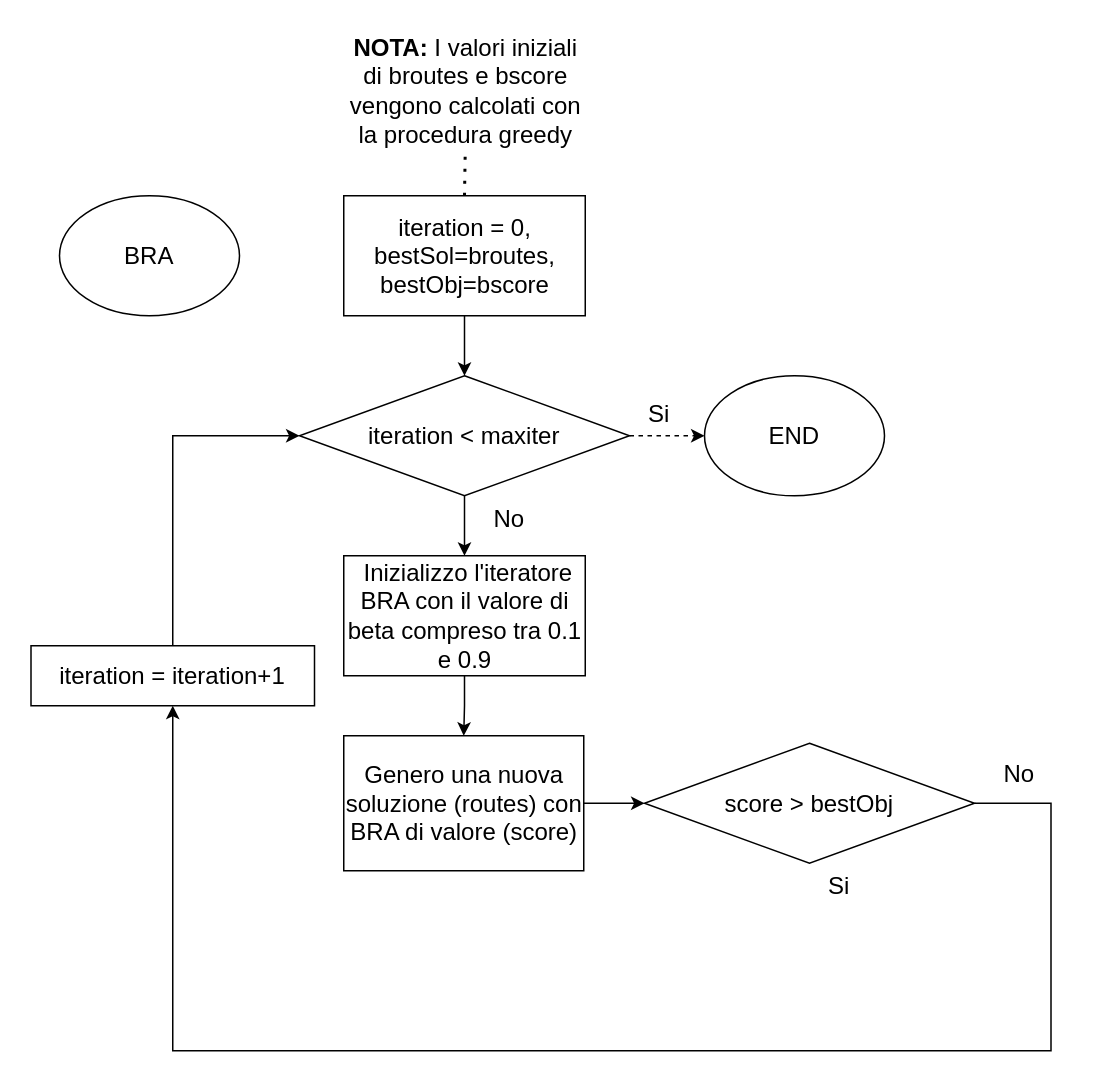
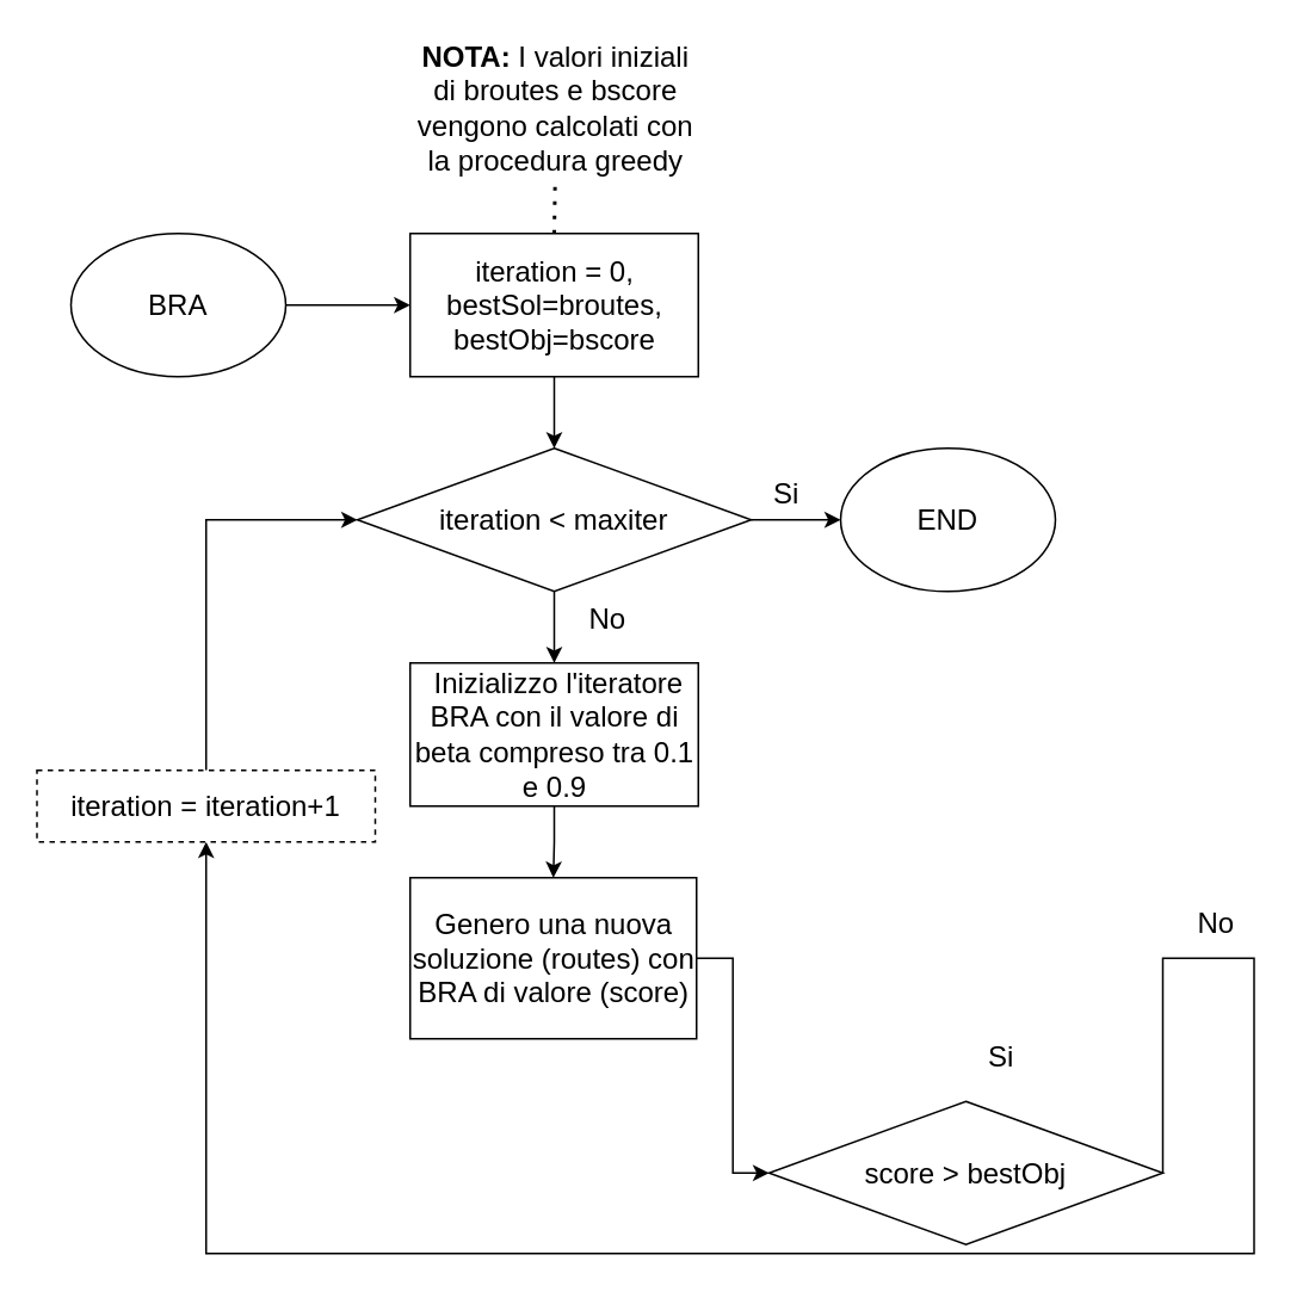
  <mxCell id="0" />
  <mxCell id="1" parent="0" />
+ <mxCell id="2" value="" style="edgeStyle=orthogonalEdgeStyle;rounded=0;orthogonalLoop=1;jettySize=auto;entryX=0;entryY=0.5;entryDx=0;entryDy=0;fontSize=16;labelBackgroundColor=none;html=1;" edge="1" parent="1" source="3" target="5"><mxGeometry relative="1" as="geometry" /></mxCell>
  <mxCell id="3" value="BRA" style="ellipse;fontSize=16;labelBackgroundColor=none;whiteSpace=wrap;html=1;" vertex="1" parent="1"><mxGeometry x="39" y="130" width="120" height="80" as="geometry" /></mxCell>
  <mxCell id="4" value="" style="edgeStyle=orthogonalEdgeStyle;rounded=0;orthogonalLoop=1;jettySize=auto;entryX=0.5;entryY=0;entryDx=0;entryDy=0;fontSize=16;labelBackgroundColor=none;html=1;" edge="1" parent="1" source="5" target="8"><mxGeometry relative="1" as="geometry" /></mxCell>
  <mxCell id="5" value="iteration = 0,&lt;br style=&quot;font-size: 16px;&quot;&gt;bestSol=broutes,&lt;br style=&quot;font-size: 16px;&quot;&gt;bestObj=bscore" style="rounded=0;fontSize=16;labelBackgroundColor=none;whiteSpace=wrap;html=1;" vertex="1" parent="1"><mxGeometry x="228.5" y="130" width="161" height="80" as="geometry" /></mxCell>
- <mxCell id="6" value="" style="edgeStyle=orthogonalEdgeStyle;rounded=0;orthogonalLoop=1;jettySize=auto;entryX=0;entryY=0.5;entryDx=0;entryDy=0;fontSize=16;labelBackgroundColor=none;html=1;dashed=1;" edge="1" parent="1" source="8" target="9"><mxGeometry relative="1" as="geometry" /></mxCell>
+ <mxCell id="6" value="" style="edgeStyle=orthogonalEdgeStyle;rounded=0;orthogonalLoop=1;jettySize=auto;entryX=0;entryY=0.5;entryDx=0;entryDy=0;fontSize=16;labelBackgroundColor=none;html=1;" edge="1" parent="1" source="8" target="9"><mxGeometry relative="1" as="geometry" /></mxCell>
  <mxCell id="7" value="" style="edgeStyle=orthogonalEdgeStyle;rounded=0;orthogonalLoop=1;jettySize=auto;entryX=0.5;entryY=0;entryDx=0;entryDy=0;fontSize=16;labelBackgroundColor=none;html=1;" edge="1" parent="1" source="8" target="11"><mxGeometry relative="1" as="geometry" /></mxCell>
  <mxCell id="8" value="iteration &amp;lt; maxiter" style="rhombus;fontSize=16;labelBackgroundColor=none;whiteSpace=wrap;html=1;" vertex="1" parent="1"><mxGeometry x="199" y="250" width="220" height="80" as="geometry" /></mxCell>
  <mxCell id="9" value="END" style="ellipse;fontSize=16;labelBackgroundColor=none;whiteSpace=wrap;html=1;" vertex="1" parent="1"><mxGeometry x="469" y="250" width="120" height="80" as="geometry" /></mxCell>
  <mxCell id="10" value="" style="edgeStyle=orthogonalEdgeStyle;rounded=0;orthogonalLoop=1;jettySize=auto;entryX=0.5;entryY=0;entryDx=0;entryDy=0;fontSize=16;labelBackgroundColor=none;html=1;" edge="1" parent="1" source="11" target="13"><mxGeometry relative="1" as="geometry" /></mxCell>
  <mxCell id="11" value="&amp;nbsp;Inizializzo l'iteratore BRA con il valore di beta compreso tra 0.1 e 0.9" style="rounded=0;fontSize=16;labelBackgroundColor=none;whiteSpace=wrap;html=1;" vertex="1" parent="1"><mxGeometry x="228.5" y="370" width="161" height="80" as="geometry" /></mxCell>
  <mxCell id="12" value="" style="edgeStyle=orthogonalEdgeStyle;rounded=0;orthogonalLoop=1;jettySize=auto;entryX=0;entryY=0.5;entryDx=0;entryDy=0;fontSize=16;labelBackgroundColor=none;html=1;" edge="1" parent="1" source="13" target="15"><mxGeometry relative="1" as="geometry" /></mxCell>
  <mxCell id="13" value="Genero una nuova soluzione (routes) con BRA di valore (score)" style="rounded=0;fontSize=16;labelBackgroundColor=none;whiteSpace=wrap;html=1;" vertex="1" parent="1"><mxGeometry x="228.5" y="490" width="160" height="90" as="geometry" /></mxCell>
  <mxCell id="14" value="" style="edgeStyle=orthogonalEdgeStyle;rounded=0;orthogonalLoop=1;jettySize=auto;fontSize=16;exitX=1;exitY=0.5;exitDx=0;exitDy=0;labelBackgroundColor=none;html=1;entryX=0.5;entryY=1;entryDx=0;entryDy=0;" edge="1" parent="1" source="15" target="17"><mxGeometry relative="1" as="geometry"><mxPoint x="670" y="570" as="sourcePoint" /><mxPoint x="100" y="550" as="targetPoint" /><Array as="points"><mxPoint x="700" y="535" /><mxPoint x="700" y="700" /><mxPoint x="115" y="700" /></Array></mxGeometry></mxCell>
- <mxCell id="15" value="score &amp;gt; bestObj" style="rhombus;fontSize=16;labelBackgroundColor=none;whiteSpace=wrap;html=1;" vertex="1" parent="1"><mxGeometry x="429" y="495" width="220" height="80" as="geometry" /></mxCell>
+ <mxCell id="15" value="score &amp;gt; bestObj" style="rhombus;fontSize=16;labelBackgroundColor=none;whiteSpace=wrap;html=1;" vertex="1" parent="1"><mxGeometry x="429" y="615" width="220" height="80" as="geometry" /></mxCell>
  <mxCell id="16" value="" style="edgeStyle=orthogonalEdgeStyle;rounded=0;orthogonalLoop=1;jettySize=auto;entryX=0;entryY=0.5;entryDx=0;entryDy=0;fontSize=16;labelBackgroundColor=none;html=1;" edge="1" parent="1" source="17" target="8"><mxGeometry relative="1" as="geometry" /></mxCell>
- <mxCell id="17" value="iteration = iteration+1" style="rounded=0;fontSize=16;labelBackgroundColor=none;whiteSpace=wrap;html=1;" vertex="1" parent="1"><mxGeometry x="20" y="430" width="189" height="40" as="geometry" /></mxCell>
+ <mxCell id="17" value="iteration = iteration+1" style="rounded=0;fontSize=16;labelBackgroundColor=none;whiteSpace=wrap;html=1;dashed=1;" vertex="1" parent="1"><mxGeometry x="20" y="430" width="189" height="40" as="geometry" /></mxCell>
  <mxCell id="18" value="" style="endArrow=none;dashed=1;dashPattern=1 3;strokeWidth=2;rounded=0;exitX=0.5;exitY=0;exitDx=0;exitDy=0;entryX=0.5;entryY=1;entryDx=0;entryDy=0;fontSize=16;labelBackgroundColor=none;html=1;" edge="1" parent="1" source="5" target="19"><mxGeometry width="50" height="50" relative="1" as="geometry"><mxPoint x="360" y="170" as="sourcePoint" /><mxPoint x="310" y="100" as="targetPoint" /></mxGeometry></mxCell>
  <mxCell id="19" value="&lt;b&gt;NOTA:&lt;/b&gt; I valori iniziali di broutes e bscore vengono calcolati con la procedura greedy" style="text;strokeColor=none;fillColor=none;align=center;verticalAlign=middle;rounded=0;fontSize=16;labelBackgroundColor=none;whiteSpace=wrap;html=1;" vertex="1" parent="1"><mxGeometry x="229.5" y="20" width="160" height="80" as="geometry" /></mxCell>
  <mxCell id="20" value="Si" style="text;strokeColor=none;fillColor=none;align=center;verticalAlign=middle;rounded=0;fontSize=16;labelBackgroundColor=none;whiteSpace=wrap;html=1;" vertex="1" parent="1"><mxGeometry x="409" y="260" width="60" height="30" as="geometry" /></mxCell>
  <mxCell id="21" value="No" style="text;strokeColor=none;fillColor=none;align=center;verticalAlign=middle;rounded=0;fontSize=16;labelBackgroundColor=none;whiteSpace=wrap;html=1;" vertex="1" parent="1"><mxGeometry x="309" y="330" width="60" height="30" as="geometry" /></mxCell>
  <mxCell id="22" value="Si" style="text;strokeColor=none;fillColor=none;align=center;verticalAlign=middle;rounded=0;fontSize=16;labelBackgroundColor=none;whiteSpace=wrap;html=1;" vertex="1" parent="1"><mxGeometry x="529" y="575" width="60" height="30" as="geometry" /></mxCell>
  <mxCell id="23" value="No" style="text;strokeColor=none;fillColor=none;align=center;verticalAlign=middle;rounded=0;fontSize=16;labelBackgroundColor=none;whiteSpace=wrap;html=1;" vertex="1" parent="1"><mxGeometry x="649" y="500" width="60" height="30" as="geometry" /></mxCell>
